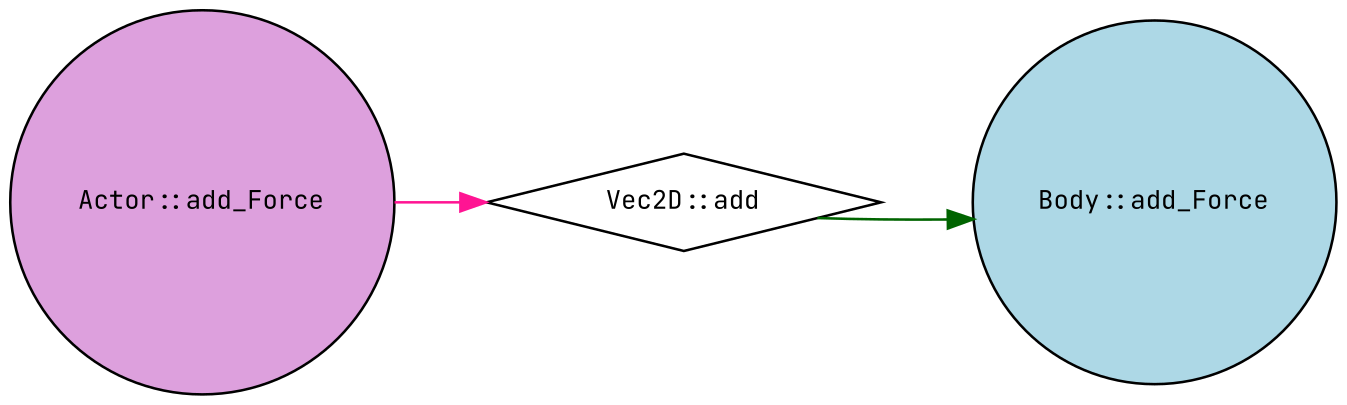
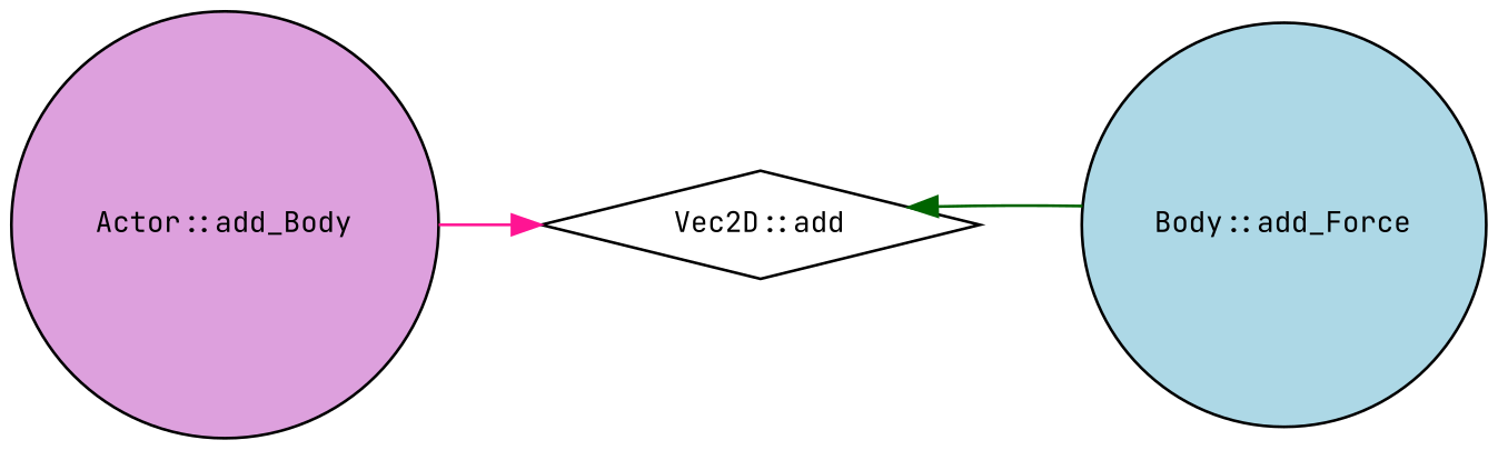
  digraph {
    fontname="JetBrains Mono"
    rankdir=LR
    node [color=black fontname="JetBrains Mono" fontsize=10 shape=circle style=filled]
    edge [fontname="JetBrains Mono" fontsize=10 labelfontname=Helvetica labelfontsize=10 style=solid]
-   n1 [fillcolor=plum fontcolor=black height=0.2 label="Actor::add_Force" width=0.4]
+   n1 [fillcolor=plum fontcolor=black height=0.2 label="Actor::add_Body" width=0.4]
    n2 [fillcolor=white height=0.2 label="Vec2D::add" shape=diamond width=0.4]
    n3 [fillcolor=lightblue height=0.2 label="Body::add_Force" width=0.4]
    n1 -> n2 [color=deeppink]
-   n2 -> n3 [color=darkgreen]
+   n3 -> n2 [color=darkgreen]
  }
